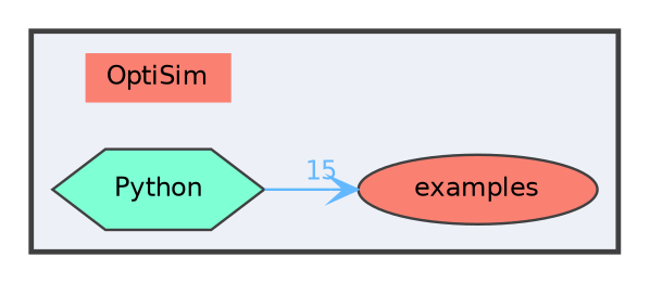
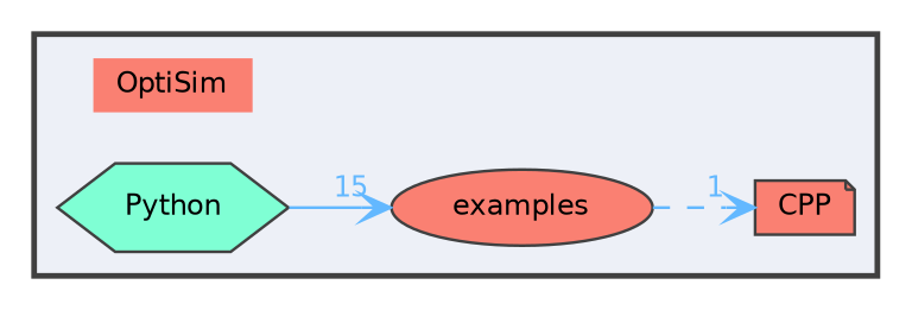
  digraph {
    compound=true
    rankdir=LR
    node [fillcolor=salmon fontname=Helvetica fontsize=10 style=filled color=grey25]
    edge [arrowhead=vee color=steelblue1 fontcolor=steelblue1 fontname=Helvetica fontsize=10 labeldistance=1.5 labelfontname=Helvetica labelfontsize=10]
    n1 [height=0.2 label=OptiSim shape=plaintext width=0.4 color=""]
+   n2 [height=0.2 label=CPP shape=note width=0.4]
    n3 [height=0.2 label=examples shape=ellipse width=0.4]
    n4 [fillcolor=aquamarine height=0.2 label=Python shape=hexagon width=0.4]
    subgraph cluster_1 {
      bgcolor="#edf0f7"
      fontname=Helvetica
      fontsize=10
      pencolor=grey25
      style="filled,bold"
      n1
+     n2
      n3
      n4
    }
+   n3 -> n2 [headlabel=1 style=dashed]
    n4 -> n3 [headlabel=15 style=solid]
  }
